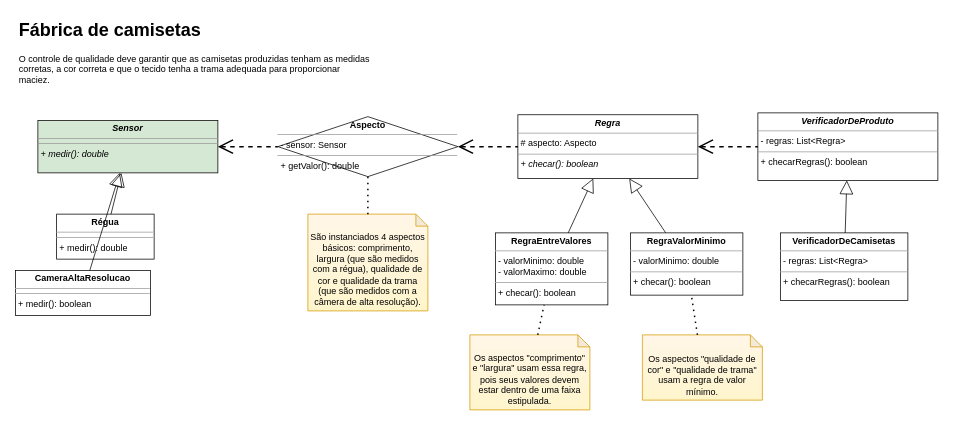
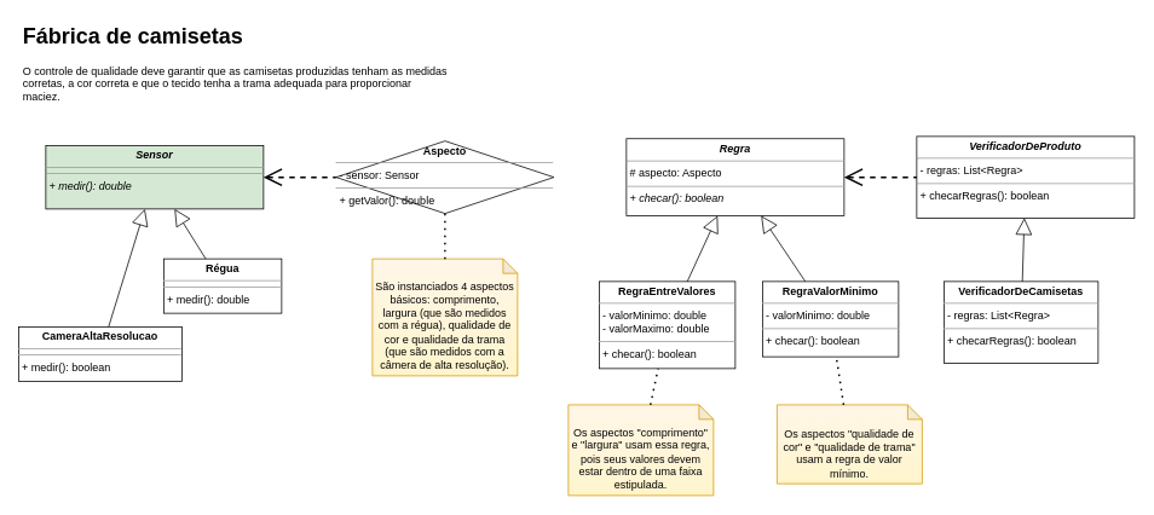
  <mxCell id="0" />
  <mxCell id="1" parent="0" />
  <mxCell id="2" value="&lt;p style=&quot;margin:0px;margin-top:4px;text-align:center;&quot;&gt;&lt;i&gt;&lt;b&gt;Sensor&lt;/b&gt;&lt;/i&gt;&lt;br&gt;&lt;/p&gt;&lt;hr size=&quot;1&quot;&gt;&lt;hr size=&quot;1&quot;&gt;&lt;p style=&quot;margin:0px;margin-left:4px;&quot;&gt;&lt;i&gt;+ medir(): double&lt;/i&gt;&lt;br&gt;&lt;/p&gt;" style="verticalAlign=top;align=left;overflow=fill;fontSize=12;fontFamily=Helvetica;html=1;fillColor=#d5e8d4;" parent="1" vertex="1"><mxGeometry x="50" y="160" width="240" height="70" as="geometry" /></mxCell>
  <mxCell id="3" value="&lt;p style=&quot;margin:0px;margin-top:4px;text-align:center;&quot;&gt;&lt;b&gt;Aspecto&lt;/b&gt;&lt;/p&gt;&lt;hr size=&quot;1&quot;&gt;&lt;p style=&quot;margin:0px;margin-left:4px;&quot;&gt;- sensor: Sensor&lt;br&gt;&lt;/p&gt;&lt;hr size=&quot;1&quot;&gt;&lt;p style=&quot;margin:0px;margin-left:4px;&quot;&gt;+ getValor(): double&lt;br&gt;&lt;/p&gt;" style="rhombus;verticalAlign=top;align=left;overflow=fill;fontSize=12;fontFamily=Helvetica;html=1;" parent="1" vertex="1"><mxGeometry x="370" y="155" width="240" height="80" as="geometry" /></mxCell>
  <mxCell id="4" value="&lt;p style=&quot;margin:0px;margin-top:4px;text-align:center;&quot;&gt;&lt;i&gt;&lt;b&gt;VerificadorDeProduto&lt;/b&gt;&lt;/i&gt;&lt;/p&gt;&lt;hr size=&quot;1&quot;&gt;&lt;p style=&quot;margin:0px;margin-left:4px;&quot;&gt;- regras: List&amp;lt;Regra&amp;gt;&lt;br&gt;&lt;/p&gt;&lt;hr size=&quot;1&quot;&gt;&lt;p style=&quot;margin:0px;margin-left:4px;&quot;&gt;+ checarRegras(): boolean&lt;i&gt;&lt;br&gt;&lt;/i&gt;&lt;/p&gt;" style="verticalAlign=top;align=left;overflow=fill;fontSize=12;fontFamily=Helvetica;html=1;" parent="1" vertex="1"><mxGeometry x="1010" y="150" width="240" height="90" as="geometry" /></mxCell>
  <mxCell id="5" value="&lt;p style=&quot;margin:0px;margin-top:4px;text-align:center;&quot;&gt;&lt;i&gt;&lt;b&gt;Regra&lt;/b&gt;&lt;/i&gt;&lt;/p&gt;&lt;hr size=&quot;1&quot;&gt;&lt;p style=&quot;margin:0px;margin-left:4px;&quot;&gt;# aspecto: Aspecto&lt;/p&gt;&lt;hr size=&quot;1&quot;&gt;&lt;p style=&quot;margin:0px;margin-left:4px;&quot;&gt;&lt;i&gt;+ checar(): boolean&lt;/i&gt;&lt;/p&gt;" style="verticalAlign=top;align=left;overflow=fill;fontSize=12;fontFamily=Helvetica;html=1;" parent="1" vertex="1"><mxGeometry x="690" y="152.5" width="240" height="85" as="geometry" /></mxCell>
- <mxCell id="6" value="" style="endArrow=none;dashed=1;html=1;rounded=0;strokeColor=default;strokeWidth=2;startSize=16;endSize=6;sourcePerimeterSpacing=0;targetPerimeterSpacing=0;startArrow=open;startFill=0;" parent="1" source="3" target="5" edge="1"><mxGeometry width="50" height="50" relative="1" as="geometry"><mxPoint x="800" y="500" as="sourcePoint" /><mxPoint x="1120" y="500" as="targetPoint" /></mxGeometry></mxCell>
  <mxCell id="7" value="" style="endArrow=none;dashed=1;html=1;rounded=0;strokeColor=default;strokeWidth=2;startSize=16;endSize=6;sourcePerimeterSpacing=0;targetPerimeterSpacing=0;startArrow=open;startFill=0;" parent="1" source="2" target="3" edge="1"><mxGeometry width="50" height="50" relative="1" as="geometry"><mxPoint x="790" y="610" as="sourcePoint" /><mxPoint x="1110" y="610" as="targetPoint" /></mxGeometry></mxCell>
  <mxCell id="8" value="" style="endArrow=none;dashed=1;html=1;rounded=0;strokeColor=default;strokeWidth=2;startSize=16;endSize=6;sourcePerimeterSpacing=0;targetPerimeterSpacing=0;startArrow=open;startFill=0;" parent="1" source="5" target="4" edge="1"><mxGeometry width="50" height="50" relative="1" as="geometry"><mxPoint x="690" y="460" as="sourcePoint" /><mxPoint x="1010" y="460" as="targetPoint" /></mxGeometry></mxCell>
  <mxCell id="9" value="" style="endArrow=none;html=1;rounded=0;strokeColor=default;strokeWidth=1;startSize=16;endSize=6;sourcePerimeterSpacing=0;targetPerimeterSpacing=0;startArrow=block;startFill=0;" edge="1" parent="1" source="5" target="10"><mxGeometry width="50" height="50" relative="1" as="geometry"><mxPoint x="762" y="295" as="sourcePoint" /><mxPoint x="710" y="365" as="targetPoint" /></mxGeometry></mxCell>
  <mxCell id="10" value="&lt;p style=&quot;margin:0px;margin-top:4px;text-align:center;&quot;&gt;&lt;b&gt;RegraValorMinimo&lt;/b&gt;&lt;/p&gt;&lt;hr size=&quot;1&quot;&gt;&lt;p style=&quot;margin:0px;margin-left:4px;&quot;&gt;- valorMinimo: double&lt;br&gt;&lt;/p&gt;&lt;hr size=&quot;1&quot;&gt;&lt;p style=&quot;margin:0px;margin-left:4px;&quot;&gt;+ checar(): boolean&lt;/p&gt;" style="verticalAlign=top;align=left;overflow=fill;fontSize=12;fontFamily=Helvetica;html=1;" vertex="1" parent="1"><mxGeometry x="840" y="310" width="150" height="83" as="geometry" /></mxCell>
  <mxCell id="11" value="São instanciados 4 aspectos básicos: comprimento, largura (que são medidos com a régua), qualidade de cor e qualidade da trama (que são medidos com a câmera de alta resolução)." style="shape=note;whiteSpace=wrap;html=1;backgroundOutline=1;darkOpacity=0.05;size=16;verticalAlign=bottom;fillColor=#FFF6E8;strokeColor=#d79b00;gradientColor=#FFF5CC;spacing=4;" vertex="1" parent="1"><mxGeometry x="410" y="285" width="160" height="129" as="geometry" /></mxCell>
- <mxCell id="12" value="&lt;p style=&quot;margin:0px;margin-top:4px;text-align:center;&quot;&gt;&lt;b&gt;Régua&lt;/b&gt;&lt;br&gt;&lt;/p&gt;&lt;hr size=&quot;1&quot;&gt;&lt;hr size=&quot;1&quot;&gt;&lt;p style=&quot;margin:0px;margin-left:4px;&quot;&gt;+ medir(): double&lt;br&gt;&lt;/p&gt;" style="verticalAlign=top;align=left;overflow=fill;fontSize=12;fontFamily=Helvetica;html=1;" vertex="1" parent="1"><mxGeometry x="75" y="285" width="130" height="60" as="geometry" /></mxCell>
+ <mxCell id="12" value="&lt;p style=&quot;margin:0px;margin-top:4px;text-align:center;&quot;&gt;&lt;b&gt;Régua&lt;/b&gt;&lt;br&gt;&lt;/p&gt;&lt;hr size=&quot;1&quot;&gt;&lt;hr size=&quot;1&quot;&gt;&lt;p style=&quot;margin:0px;margin-left:4px;&quot;&gt;+ medir(): double&lt;br&gt;&lt;/p&gt;" style="verticalAlign=top;align=left;overflow=fill;fontSize=12;fontFamily=Helvetica;html=1;" vertex="1" parent="1"><mxGeometry x="180" y="285" width="130" height="60" as="geometry" /></mxCell>
  <mxCell id="13" value="" style="endArrow=none;html=1;rounded=0;strokeColor=default;strokeWidth=1;startSize=16;endSize=6;sourcePerimeterSpacing=0;targetPerimeterSpacing=0;startArrow=block;startFill=0;" edge="1" parent="1" source="2" target="12"><mxGeometry width="50" height="50" relative="1" as="geometry"><mxPoint x="400" y="321.5" as="sourcePoint" /><mxPoint x="300" y="428.5" as="targetPoint" /></mxGeometry></mxCell>
  <mxCell id="14" value="&lt;p style=&quot;margin:0px;margin-top:4px;text-align:center;&quot;&gt;&lt;b&gt;CameraAltaResolucao&lt;/b&gt;&lt;br&gt;&lt;/p&gt;&lt;hr size=&quot;1&quot;&gt;&lt;hr size=&quot;1&quot;&gt;&lt;p style=&quot;margin:0px;margin-left:4px;&quot;&gt;+ medir(): boolean&lt;br&gt;&lt;/p&gt;" style="verticalAlign=top;align=left;overflow=fill;fontSize=12;fontFamily=Helvetica;html=1;" vertex="1" parent="1"><mxGeometry x="20" y="360" width="180" height="60" as="geometry" /></mxCell>
  <mxCell id="15" value="" style="endArrow=none;html=1;rounded=0;strokeColor=default;strokeWidth=1;startSize=16;endSize=6;sourcePerimeterSpacing=0;targetPerimeterSpacing=0;startArrow=block;startFill=0;" edge="1" parent="1" source="2" target="14"><mxGeometry width="50" height="50" relative="1" as="geometry"><mxPoint x="157" y="240" as="sourcePoint" /><mxPoint x="105" y="320" as="targetPoint" /></mxGeometry></mxCell>
  <mxCell id="16" value="&lt;p style=&quot;margin:0px;margin-top:4px;text-align:center;&quot;&gt;&lt;b&gt;VerificadorDeCamisetas&lt;/b&gt;&lt;/p&gt;&lt;hr size=&quot;1&quot;&gt;&lt;p style=&quot;margin:0px;margin-left:4px;&quot;&gt;- regras: List&amp;lt;Regra&amp;gt;&lt;br&gt;&lt;/p&gt;&lt;hr size=&quot;1&quot;&gt;&lt;p style=&quot;margin:0px;margin-left:4px;&quot;&gt;+ checarRegras(): boolean&lt;i&gt;&lt;br&gt;&lt;/i&gt;&lt;/p&gt;" style="verticalAlign=top;align=left;overflow=fill;fontSize=12;fontFamily=Helvetica;html=1;" vertex="1" parent="1"><mxGeometry x="1040" y="310" width="170" height="90" as="geometry" /></mxCell>
  <mxCell id="17" value="" style="endArrow=none;html=1;rounded=0;strokeColor=default;strokeWidth=1;startSize=16;endSize=6;sourcePerimeterSpacing=0;targetPerimeterSpacing=0;startArrow=block;startFill=0;" edge="1" parent="1" source="4" target="16"><mxGeometry width="50" height="50" relative="1" as="geometry"><mxPoint x="814" y="248" as="sourcePoint" /><mxPoint x="802" y="330" as="targetPoint" /></mxGeometry></mxCell>
  <mxCell id="18" value="" style="endArrow=none;dashed=1;html=1;dashPattern=1 3;strokeWidth=2;rounded=0;" edge="1" parent="1" source="3" target="11"><mxGeometry width="50" height="50" relative="1" as="geometry"><mxPoint x="680" y="370" as="sourcePoint" /><mxPoint x="730" y="320" as="targetPoint" /></mxGeometry></mxCell>
  <mxCell id="19" value="&lt;h1&gt;Fábrica de camisetas&lt;br&gt;&lt;/h1&gt;&lt;p&gt;O controle de qualidade deve garantir que as camisetas produzidas tenham as medidas corretas, a cor correta e que o tecido tenha a trama adequada para proporcionar maciez.&lt;br&gt;&lt;/p&gt;" style="text;html=1;strokeColor=none;fillColor=none;spacing=5;spacingTop=-20;whiteSpace=wrap;overflow=hidden;rounded=0;" vertex="1" parent="1"><mxGeometry x="20" y="20" width="480" height="110" as="geometry" /></mxCell>
  <mxCell id="20" value="&lt;p style=&quot;margin:0px;margin-top:4px;text-align:center;&quot;&gt;&lt;b&gt;RegraEntreValores&lt;/b&gt;&lt;/p&gt;&lt;hr size=&quot;1&quot;&gt;&lt;p style=&quot;margin:0px;margin-left:4px;&quot;&gt;- valorMinimo: double&lt;/p&gt;&lt;p style=&quot;margin:0px;margin-left:4px;&quot;&gt;- valorMaximo: double&lt;/p&gt;&lt;hr size=&quot;1&quot;&gt;&lt;p style=&quot;margin:0px;margin-left:4px;&quot;&gt;+ checar(): boolean&lt;/p&gt;" style="verticalAlign=top;align=left;overflow=fill;fontSize=12;fontFamily=Helvetica;html=1;" vertex="1" parent="1"><mxGeometry x="660" y="310" width="150" height="96" as="geometry" /></mxCell>
  <mxCell id="21" value="" style="endArrow=none;html=1;rounded=0;strokeColor=default;strokeWidth=1;startSize=16;endSize=6;sourcePerimeterSpacing=0;targetPerimeterSpacing=0;startArrow=block;startFill=0;" edge="1" parent="1" source="5" target="20"><mxGeometry width="50" height="50" relative="1" as="geometry"><mxPoint x="798" y="248" as="sourcePoint" /><mxPoint x="761" y="320" as="targetPoint" /></mxGeometry></mxCell>
  <mxCell id="22" value="Os aspectos &quot;comprimento&quot; e &quot;largura&quot; usam essa regra, pois seus valores devem estar dentro de uma faixa estipulada." style="shape=note;whiteSpace=wrap;html=1;backgroundOutline=1;darkOpacity=0.05;size=16;verticalAlign=bottom;fillColor=#FFF6E8;strokeColor=#d79b00;gradientColor=#FFF5CC;spacing=4;" vertex="1" parent="1"><mxGeometry x="626" y="446" width="160" height="100" as="geometry" /></mxCell>
  <mxCell id="23" value="Os aspectos &quot;qualidade de cor&quot; e &quot;qualidade de trama&quot; usam a regra de valor mínimo." style="shape=note;whiteSpace=wrap;html=1;backgroundOutline=1;darkOpacity=0.05;size=16;verticalAlign=bottom;fillColor=#FFF6E8;strokeColor=#d79b00;gradientColor=#FFF5CC;spacing=4;" vertex="1" parent="1"><mxGeometry x="856" y="446" width="160" height="87" as="geometry" /></mxCell>
  <mxCell id="24" value="" style="endArrow=none;dashed=1;html=1;dashPattern=1 3;strokeWidth=2;rounded=0;" edge="1" parent="1" source="22" target="20"><mxGeometry width="50" height="50" relative="1" as="geometry"><mxPoint x="620" y="330" as="sourcePoint" /><mxPoint x="670" y="280" as="targetPoint" /></mxGeometry></mxCell>
  <mxCell id="25" value="" style="endArrow=none;dashed=1;html=1;dashPattern=1 3;strokeWidth=2;rounded=0;" edge="1" parent="1" source="23" target="10"><mxGeometry width="50" height="50" relative="1" as="geometry"><mxPoint x="620" y="330" as="sourcePoint" /><mxPoint x="670" y="280" as="targetPoint" /></mxGeometry></mxCell>
